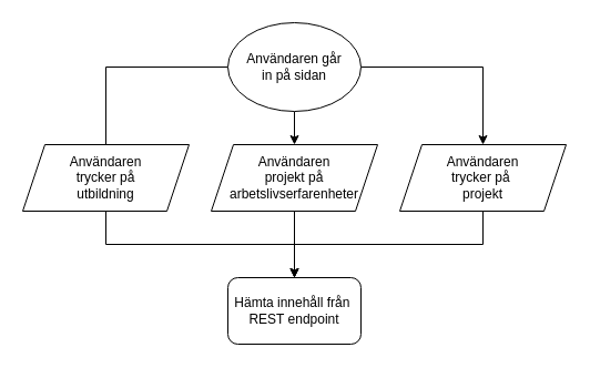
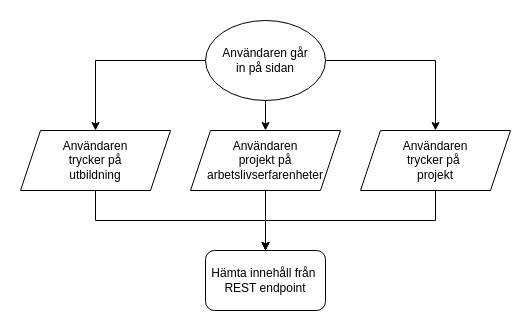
  <mxCell id="0" />
  <mxCell id="1" parent="0" />
  <mxCell id="2" style="edgeStyle=orthogonalEdgeStyle;rounded=0;orthogonalLoop=1;jettySize=auto;html=1;" edge="1" parent="1" source="5" target="7"><mxGeometry relative="1" as="geometry" /></mxCell>
- <mxCell id="3" style="edgeStyle=orthogonalEdgeStyle;rounded=0;orthogonalLoop=1;jettySize=auto;html=1;endArrow=none;" edge="1" parent="1" source="5" target="9"><mxGeometry relative="1" as="geometry" /></mxCell>
+ <mxCell id="3" style="edgeStyle=orthogonalEdgeStyle;rounded=0;orthogonalLoop=1;jettySize=auto;html=1;" edge="1" parent="1" source="5" target="9"><mxGeometry relative="1" as="geometry" /></mxCell>
  <mxCell id="4" style="edgeStyle=orthogonalEdgeStyle;rounded=0;orthogonalLoop=1;jettySize=auto;html=1;" edge="1" parent="1" source="5" target="11"><mxGeometry relative="1" as="geometry" /></mxCell>
  <mxCell id="5" value="Användaren går&lt;br&gt;in på sidan" style="ellipse;whiteSpace=wrap;html=1;" vertex="1" parent="1"><mxGeometry x="205" y="20" width="120" height="80" as="geometry" /></mxCell>
  <mxCell id="6" style="edgeStyle=orthogonalEdgeStyle;rounded=0;orthogonalLoop=1;jettySize=auto;html=1;" edge="1" parent="1" source="7" target="12"><mxGeometry relative="1" as="geometry" /></mxCell>
  <mxCell id="7" value="Användaren&lt;br&gt;projekt på&lt;br&gt;arbetslivserfarenheter" style="shape=parallelogram;perimeter=parallelogramPerimeter;whiteSpace=wrap;html=1;fixedSize=1;" vertex="1" parent="1"><mxGeometry x="190" y="130" width="150" height="60" as="geometry" /></mxCell>
  <mxCell id="8" style="edgeStyle=orthogonalEdgeStyle;rounded=0;orthogonalLoop=1;jettySize=auto;html=1;" edge="1" parent="1" source="9" target="12"><mxGeometry relative="1" as="geometry"><Array as="points"><mxPoint x="95" y="220" /><mxPoint x="265" y="220" /></Array></mxGeometry></mxCell>
  <mxCell id="9" value="Användaren&lt;br&gt;trycker på&lt;br&gt;utbildning" style="shape=parallelogram;perimeter=parallelogramPerimeter;whiteSpace=wrap;html=1;fixedSize=1;" vertex="1" parent="1"><mxGeometry x="20" y="130" width="150" height="60" as="geometry" /></mxCell>
  <mxCell id="10" style="edgeStyle=orthogonalEdgeStyle;rounded=0;orthogonalLoop=1;jettySize=auto;html=1;" edge="1" parent="1" source="11" target="12"><mxGeometry relative="1" as="geometry"><Array as="points"><mxPoint x="435" y="220" /><mxPoint x="265" y="220" /></Array></mxGeometry></mxCell>
  <mxCell id="11" value="Användaren&lt;br&gt;trycker på&amp;nbsp;&lt;br&gt;projekt" style="shape=parallelogram;perimeter=parallelogramPerimeter;whiteSpace=wrap;html=1;fixedSize=1;" vertex="1" parent="1"><mxGeometry x="360" y="130" width="150" height="60" as="geometry" /></mxCell>
  <mxCell id="12" value="Hämta innehåll från&amp;nbsp;&lt;br&gt;REST endpoint" style="whiteSpace=wrap;html=1;rounded=1;" vertex="1" parent="1"><mxGeometry x="205" y="250" width="120" height="60" as="geometry" /></mxCell>
